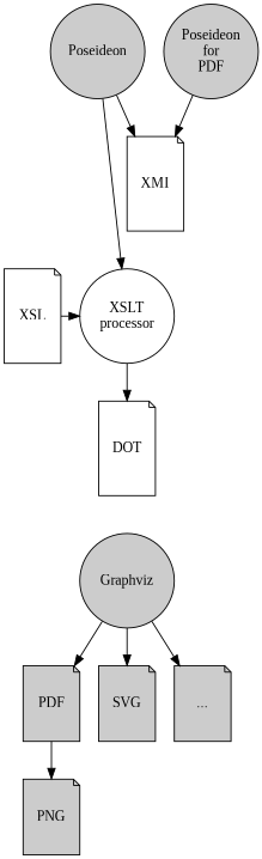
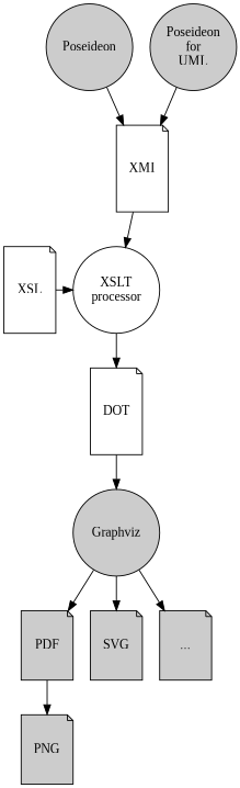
  digraph {
    fontname="Liberation Serif"
    node [fontname="Liberation Serif" shape=note fillcolor="#cccccc" style=filled]
    edge [fontname="Liberation Serif"]
    n1 [height=1.25 label=XSL width=.75 fillcolor="" style=""]
    n2 [height=1.25 label="XSLT\nprocessor" width=1.25 shape="" fillcolor="" style=""]
    n3 [height=1.25 label=DOT width=.75 fillcolor="" style=""]
    n4 [height=1.25 label=XMI width=.75 fillcolor="" style=""]
    n5 [height=1.25 label=Graphviz width=1.25 shape=""]
    n6 [height=1 label=PDF width=.75]
    n7 [height=1 label=SVG width=.75]
    n8 [height=1 label="..." width=.75]
    n9 [height=1 label=PNG width=.75]
    n10 [height=1.25 label=Poseideon width=1.25 shape=""]
-   n11 [height=1.25 label="Poseideon\nfor\nPDF" width=1.25 shape=""]
+   n11 [height=1.25 label="Poseideon\nfor\nUML" width=1.25 shape=""]
    subgraph sub_1 {
      rank=same
      n1
      n2
    }
    n1 -> n2
    n2 -> n3
-   n10 -> n2
+   n3 -> n5
+   n4 -> n2
    n5 -> n6
    n5 -> n7
    n5 -> n8
    n6 -> n9
    n10 -> n4
    n11 -> n4
  }
